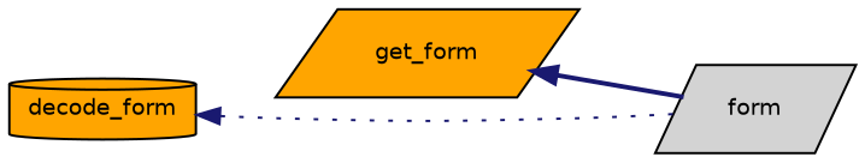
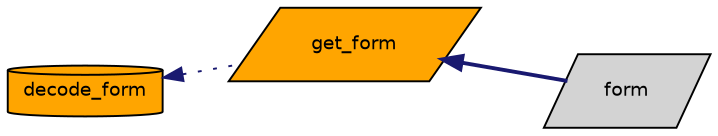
  digraph {
    rankdir=LR
    node [color=black fillcolor=orange fontname=Helvetica fontsize=10 shape=parallelogram style=filled]
    edge [color=midnightblue dir=back fontname=Helvetica fontsize=10 labelfontname=Helvetica labelfontsize=10]
    n1 [fontcolor=black height=0.2 label=decode_form shape=cylinder width=0.4]
    n2 [height=0.2 label=get_form width=0.4]
    n3 [fillcolor=lightgrey height=0.2 label=form width=0.4]
-   n1 -> n3 [style=dotted]
+   n1 -> n2 [style=dotted]
    n2 -> n3 [style=bold]
  }
